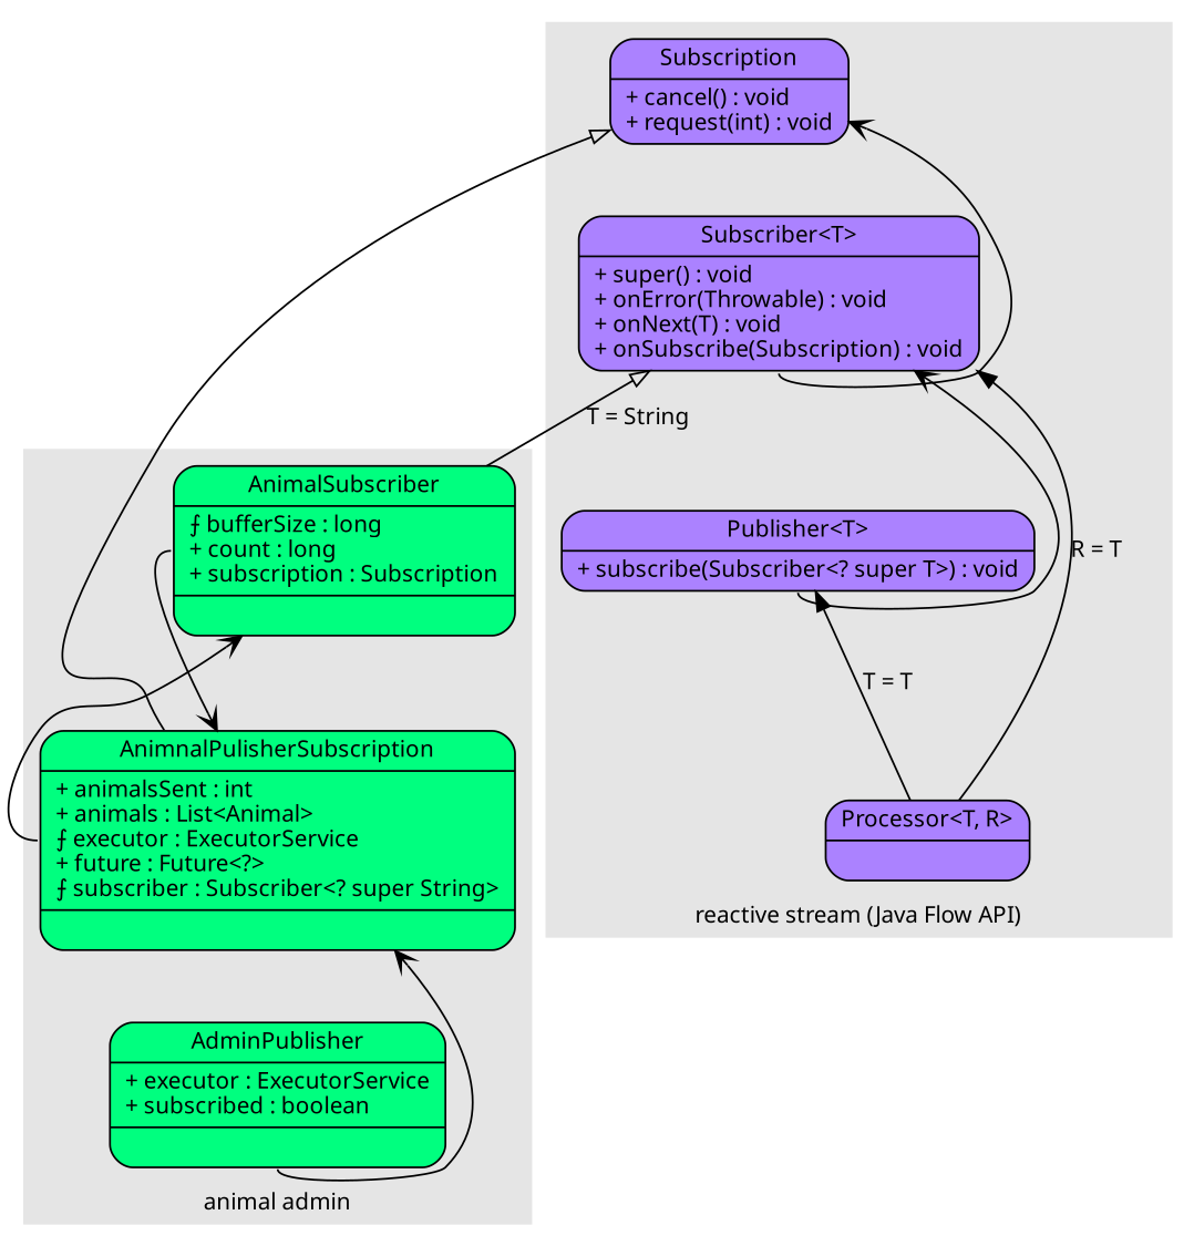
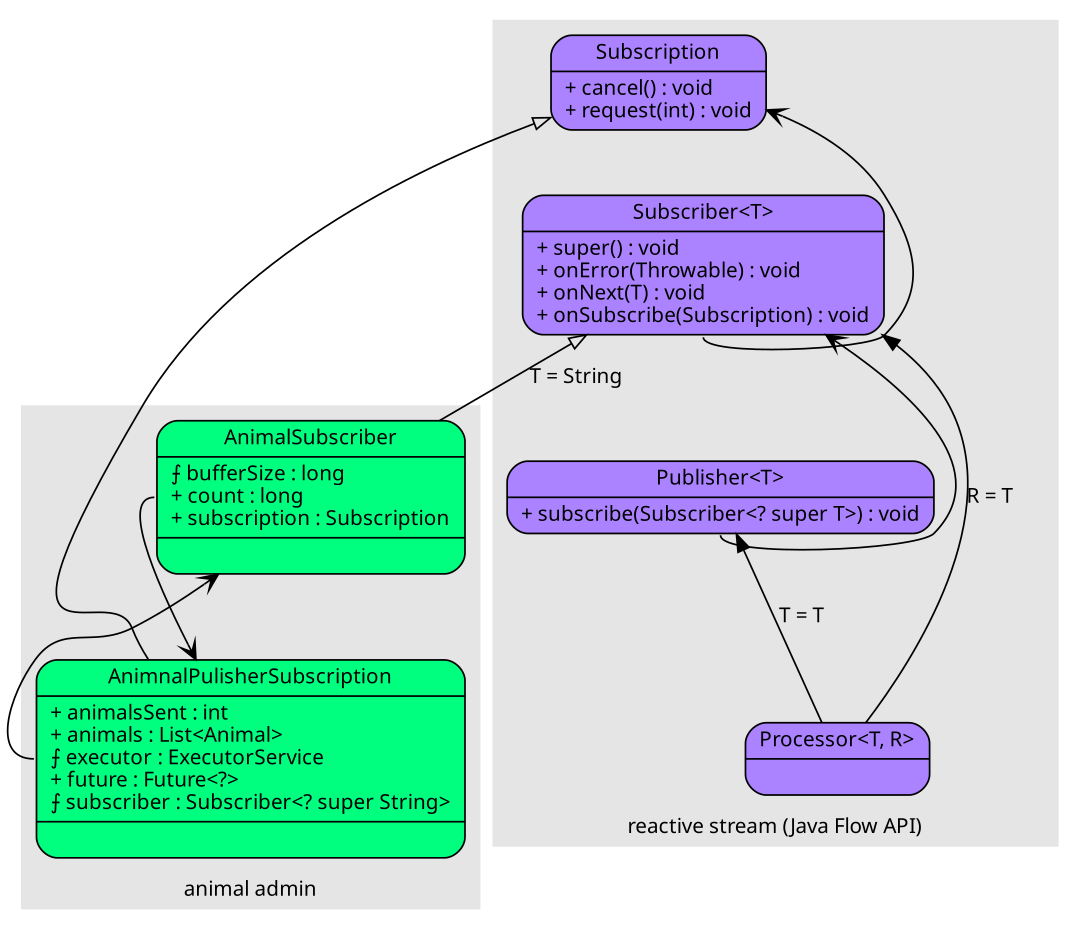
  digraph {
    fontname=Verdana
    fontsize=12
    rankdir=BT
    node [fillcolor=mediumpurple1 fontname=Verdana fontsize=12 shape=record style="rounded, filled"]
    edge [arrowhead=vee fontname=Verdana fontsize=12]
-   n1 [fillcolor=springgreen label="{<f0>AdminPublisher|<f1>+ executor : ExecutorService\l+ subscribed : boolean\l|<f2>}"]
    n2 [fillcolor=springgreen label="{<f0>AnimnalPulisherSubscription|<f1>+ animalsSent : int\l+ animals : List&lt;Animal&gt;\l&#10765; executor : ExecutorService\l+ future : Future&lt;?&gt;\l&#10765; subscriber : Subscriber&lt;? super String&gt;\l|<f2>}"]
    n3 [fillcolor=springgreen label="{<f0>AnimalSubscriber|<f1>&#10765; bufferSize : long\l+ count : long\l+ subscription : Subscription\l|<f2>}"]
    n4 [label="{<f0>Processor&lt;T, R&gt;|}"]
    n5 [label="{<f0>Publisher&lt;T&gt;|<f2>+ subscribe(Subscriber&lt;? super T&gt;) : void\l}"]
    n6 [label="{<f0>Subscriber&lt;T&gt;|<f2>+ super() : void\l+ onError(Throwable) : void\l+ onNext(T) : void\l+ onSubscribe(Subscription) : void\l}"]
    n7 [label="{<f0>Subscription|<f2>+ cancel() : void\l+ request(int) : void\l}"]
    subgraph cluster_1 {
      color=grey90
      label="animal admin"
      style=filled
-     n1
      n2
      n3
    }
    subgraph cluster_2 {
      color=grey90
      label="reactive stream (Java Flow API)"
      style=filled
      n4
      n5
      n6
      n7
    }
    subgraph cluster_3 {
      color=grey90
      style=filled
    }
-   n1 -> n2 [tailport=f2]
    n2 -> n3 [tailport=f1]
    n2 -> n7 [arrowhead=empty]
    n3 -> n2 [tailport=f1]
    n3 -> n6 [arrowhead=empty label="T = String"]
    n4 -> n5 [label="T = T" arrowhead=""]
    n4 -> n6 [label="R = T" arrowhead=""]
    n5 -> n6 [tailport=f2]
    n6 -> n7 [tailport=f2]
  }
